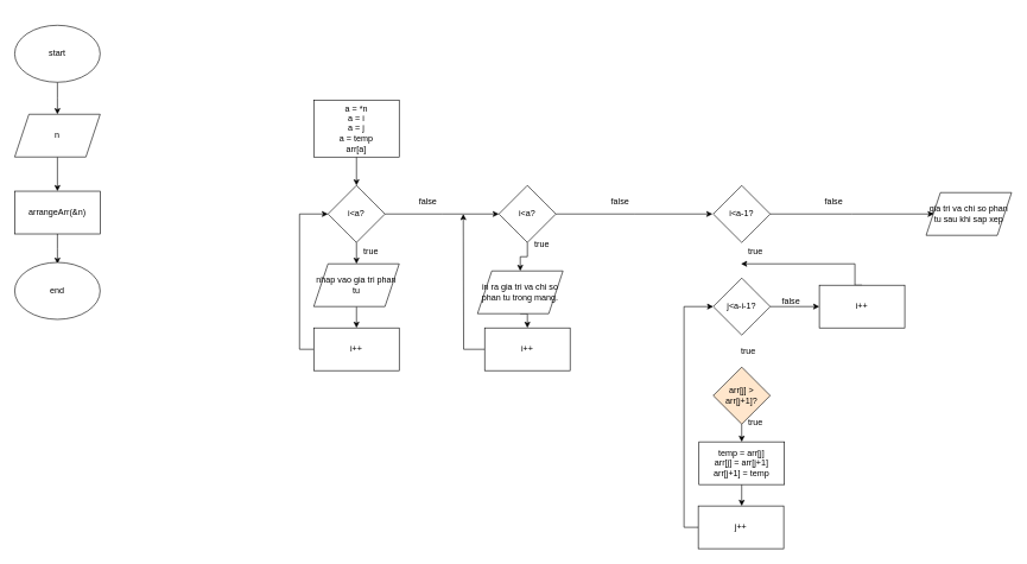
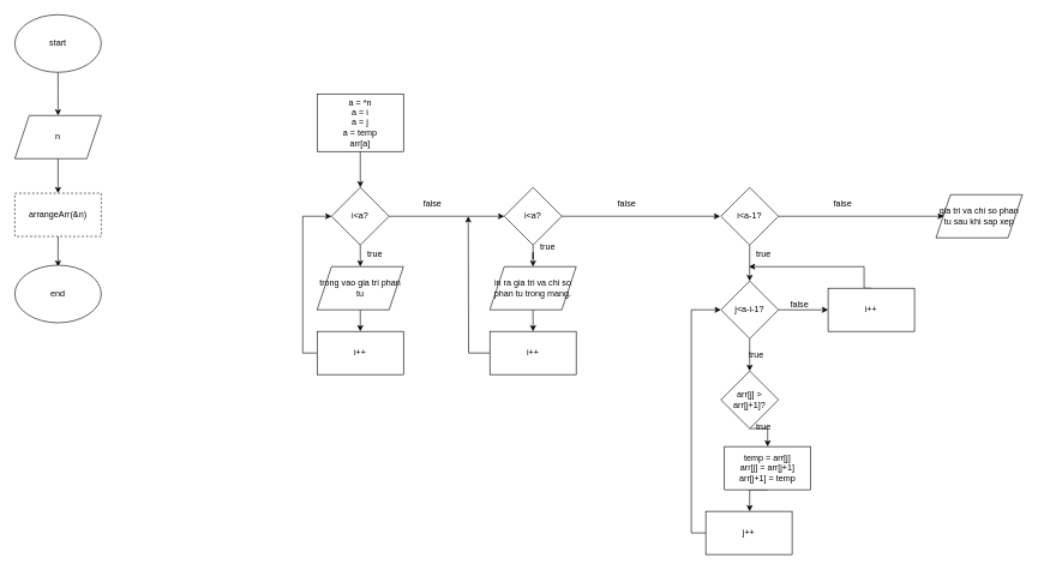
  <mxCell id="0" />
  <mxCell id="1" parent="0" />
  <mxCell id="2" style="edgeStyle=orthogonalEdgeStyle;rounded=0;orthogonalLoop=1;jettySize=auto;html=1;exitX=0.5;exitY=1;exitDx=0;exitDy=0;" edge="1" parent="1" source="3"><mxGeometry relative="1" as="geometry"><mxPoint x="80" y="160" as="targetPoint" /></mxGeometry></mxCell>
- <mxCell id="3" value="start" style="ellipse;whiteSpace=wrap;html=1;" vertex="1" parent="1"><mxGeometry x="20" y="35" width="120" height="80" as="geometry" /></mxCell>
+ <mxCell id="3" value="start" style="ellipse;whiteSpace=wrap;html=1;" vertex="1" parent="1"><mxGeometry x="20" y="20" width="120" height="80" as="geometry" /></mxCell>
  <mxCell id="4" style="edgeStyle=orthogonalEdgeStyle;rounded=0;orthogonalLoop=1;jettySize=auto;html=1;exitX=0.5;exitY=1;exitDx=0;exitDy=0;entryX=0.5;entryY=0;entryDx=0;entryDy=0;" edge="1" parent="1" source="5" target="8"><mxGeometry relative="1" as="geometry" /></mxCell>
- <mxCell id="5" value="a = *n&lt;br&gt;a = i&lt;br&gt;a = j&lt;br&gt;a = temp&lt;br&gt;arr[a]&lt;br&gt;" style="rounded=0;whiteSpace=wrap;html=1;" vertex="1" parent="1"><mxGeometry x="440" y="140" width="120" height="80" as="geometry" /></mxCell>
+ <mxCell id="5" value="a = *n&lt;br&gt;a = i&lt;br&gt;a = j&lt;br&gt;a = temp&lt;br&gt;arr[a]&lt;br&gt;" style="rounded=0;whiteSpace=wrap;html=1;" vertex="1" parent="1"><mxGeometry x="440" y="130" width="120" height="80" as="geometry" /></mxCell>
  <mxCell id="6" style="edgeStyle=orthogonalEdgeStyle;rounded=0;orthogonalLoop=1;jettySize=auto;html=1;exitX=0.5;exitY=1;exitDx=0;exitDy=0;entryX=0.5;entryY=0;entryDx=0;entryDy=0;" edge="1" parent="1" source="8" target="10"><mxGeometry relative="1" as="geometry" /></mxCell>
  <mxCell id="7" style="edgeStyle=orthogonalEdgeStyle;rounded=0;orthogonalLoop=1;jettySize=auto;html=1;exitX=1;exitY=0.5;exitDx=0;exitDy=0;" edge="1" parent="1" source="8"><mxGeometry relative="1" as="geometry"><mxPoint x="700" y="300" as="targetPoint" /></mxGeometry></mxCell>
  <mxCell id="8" value="i&amp;lt;a?" style="rhombus;whiteSpace=wrap;html=1;" vertex="1" parent="1"><mxGeometry x="460" y="260" width="80" height="80" as="geometry" /></mxCell>
  <mxCell id="9" style="edgeStyle=orthogonalEdgeStyle;rounded=0;orthogonalLoop=1;jettySize=auto;html=1;exitX=0.5;exitY=1;exitDx=0;exitDy=0;" edge="1" parent="1" source="10"><mxGeometry relative="1" as="geometry"><mxPoint x="500" y="460" as="targetPoint" /></mxGeometry></mxCell>
- <mxCell id="10" value="nhap vao gia tri phan tu" style="shape=parallelogram;perimeter=parallelogramPerimeter;whiteSpace=wrap;html=1;fixedSize=1;" vertex="1" parent="1"><mxGeometry x="440" y="370" width="120" height="60" as="geometry" /></mxCell>
+ <mxCell id="10" value="trong vao gia tri phan tu" style="shape=parallelogram;perimeter=parallelogramPerimeter;whiteSpace=wrap;html=1;fixedSize=1;" vertex="1" parent="1"><mxGeometry x="440" y="370" width="120" height="60" as="geometry" /></mxCell>
  <mxCell id="11" style="edgeStyle=orthogonalEdgeStyle;rounded=0;orthogonalLoop=1;jettySize=auto;html=1;exitX=0;exitY=0.5;exitDx=0;exitDy=0;entryX=0;entryY=0.5;entryDx=0;entryDy=0;" edge="1" parent="1" source="12" target="8"><mxGeometry relative="1" as="geometry" /></mxCell>
  <mxCell id="12" value="i++" style="rounded=0;whiteSpace=wrap;html=1;" vertex="1" parent="1"><mxGeometry x="440" y="460" width="120" height="60" as="geometry" /></mxCell>
  <mxCell id="13" style="edgeStyle=orthogonalEdgeStyle;rounded=0;orthogonalLoop=1;jettySize=auto;html=1;exitX=0.5;exitY=1;exitDx=0;exitDy=0;" edge="1" parent="1" source="15" target="17"><mxGeometry relative="1" as="geometry" /></mxCell>
  <mxCell id="14" style="edgeStyle=orthogonalEdgeStyle;rounded=0;orthogonalLoop=1;jettySize=auto;html=1;exitX=1;exitY=0.5;exitDx=0;exitDy=0;" edge="1" parent="1" source="15"><mxGeometry relative="1" as="geometry"><mxPoint x="1000" y="300" as="targetPoint" /></mxGeometry></mxCell>
  <mxCell id="15" value="i&amp;lt;a?" style="rhombus;whiteSpace=wrap;html=1;" vertex="1" parent="1"><mxGeometry x="700" y="260" width="80" height="80" as="geometry" /></mxCell>
  <mxCell id="16" style="edgeStyle=orthogonalEdgeStyle;rounded=0;orthogonalLoop=1;jettySize=auto;html=1;exitX=0.5;exitY=1;exitDx=0;exitDy=0;" edge="1" parent="1" source="17"><mxGeometry relative="1" as="geometry"><mxPoint x="740" y="460" as="targetPoint" /></mxGeometry></mxCell>
- <mxCell id="17" value="in ra gia tri va chi so phan tu trong mang." style="shape=parallelogram;perimeter=parallelogramPerimeter;whiteSpace=wrap;html=1;fixedSize=1;" vertex="1" parent="1"><mxGeometry x="670" y="380" width="120" height="60" as="geometry" /></mxCell>
+ <mxCell id="17" value="in ra gia tri va chi so phan tu trong mang." style="shape=parallelogram;perimeter=parallelogramPerimeter;whiteSpace=wrap;html=1;fixedSize=1;" vertex="1" parent="1"><mxGeometry x="680" y="370" width="120" height="60" as="geometry" /></mxCell>
  <mxCell id="18" style="edgeStyle=orthogonalEdgeStyle;rounded=0;orthogonalLoop=1;jettySize=auto;html=1;exitX=0;exitY=0.5;exitDx=0;exitDy=0;" edge="1" parent="1" source="19"><mxGeometry relative="1" as="geometry"><mxPoint x="650" y="300" as="targetPoint" /></mxGeometry></mxCell>
  <mxCell id="19" value="i++" style="rounded=0;whiteSpace=wrap;html=1;" vertex="1" parent="1"><mxGeometry x="680" y="460" width="120" height="60" as="geometry" /></mxCell>
+ <mxCell id="20" style="edgeStyle=orthogonalEdgeStyle;rounded=0;orthogonalLoop=1;jettySize=auto;html=1;exitX=0.5;exitY=1;exitDx=0;exitDy=0;" edge="1" parent="1" source="22" target="25"><mxGeometry relative="1" as="geometry" /></mxCell>
  <mxCell id="21" style="edgeStyle=orthogonalEdgeStyle;rounded=0;orthogonalLoop=1;jettySize=auto;html=1;exitX=1;exitY=0.5;exitDx=0;exitDy=0;" edge="1" parent="1" source="22"><mxGeometry relative="1" as="geometry"><mxPoint x="1310.8" y="300" as="targetPoint" /></mxGeometry></mxCell>
  <mxCell id="22" value="i&amp;lt;a-1?" style="rhombus;whiteSpace=wrap;html=1;" vertex="1" parent="1"><mxGeometry x="1001" y="260" width="80" height="80" as="geometry" /></mxCell>
+ <mxCell id="23" style="edgeStyle=orthogonalEdgeStyle;rounded=0;orthogonalLoop=1;jettySize=auto;html=1;exitX=0.5;exitY=1;exitDx=0;exitDy=0;entryX=0.5;entryY=0;entryDx=0;entryDy=0;" edge="1" parent="1" source="25" target="27"><mxGeometry relative="1" as="geometry" /></mxCell>
  <mxCell id="24" style="edgeStyle=orthogonalEdgeStyle;rounded=0;orthogonalLoop=1;jettySize=auto;html=1;exitX=1;exitY=0.5;exitDx=0;exitDy=0;" edge="1" parent="1" source="25"><mxGeometry relative="1" as="geometry"><mxPoint x="1150" y="430" as="targetPoint" /></mxGeometry></mxCell>
  <mxCell id="25" value="j&amp;lt;a-i-1?" style="rhombus;whiteSpace=wrap;html=1;" vertex="1" parent="1"><mxGeometry x="1001" y="390" width="80" height="80" as="geometry" /></mxCell>
  <mxCell id="26" style="edgeStyle=orthogonalEdgeStyle;rounded=0;orthogonalLoop=1;jettySize=auto;html=1;exitX=0.5;exitY=1;exitDx=0;exitDy=0;entryX=0.5;entryY=0;entryDx=0;entryDy=0;" edge="1" parent="1" source="27" target="29"><mxGeometry relative="1" as="geometry" /></mxCell>
- <mxCell id="27" value="arr[j] &amp;gt; arr[j+1]?" style="rhombus;whiteSpace=wrap;html=1;fillColor=#ffe6cc;" vertex="1" parent="1"><mxGeometry x="1001" y="515" width="80" height="80" as="geometry" /></mxCell>
+ <mxCell id="27" value="arr[j] &amp;gt; arr[j+1]?" style="rhombus;whiteSpace=wrap;html=1;" vertex="1" parent="1"><mxGeometry x="1001" y="515" width="80" height="80" as="geometry" /></mxCell>
  <mxCell id="28" style="edgeStyle=orthogonalEdgeStyle;rounded=0;orthogonalLoop=1;jettySize=auto;html=1;exitX=0.5;exitY=1;exitDx=0;exitDy=0;" edge="1" parent="1" source="29"><mxGeometry relative="1" as="geometry"><mxPoint x="1041" y="710" as="targetPoint" /></mxGeometry></mxCell>
- <mxCell id="29" value="temp = arr[j]&lt;br&gt;arr[j] = arr[j+1]&lt;br&gt;arr[j+1] = temp" style="rounded=0;whiteSpace=wrap;html=1;" vertex="1" parent="1"><mxGeometry x="981" y="620" width="120" height="60" as="geometry" /></mxCell>
+ <mxCell id="29" value="temp = arr[j]&lt;br&gt;arr[j] = arr[j+1]&lt;br&gt;arr[j+1] = temp" style="rounded=0;whiteSpace=wrap;html=1;" vertex="1" parent="1"><mxGeometry x="1006" y="620" width="120" height="60" as="geometry" /></mxCell>
  <mxCell id="30" style="edgeStyle=orthogonalEdgeStyle;rounded=0;orthogonalLoop=1;jettySize=auto;html=1;exitX=0;exitY=0.5;exitDx=0;exitDy=0;entryX=0;entryY=0.5;entryDx=0;entryDy=0;" edge="1" parent="1" source="31" target="25"><mxGeometry relative="1" as="geometry" /></mxCell>
  <mxCell id="31" value="j++" style="rounded=0;whiteSpace=wrap;html=1;" vertex="1" parent="1"><mxGeometry x="980" y="710" width="120" height="60" as="geometry" /></mxCell>
  <mxCell id="32" style="edgeStyle=orthogonalEdgeStyle;rounded=0;orthogonalLoop=1;jettySize=auto;html=1;exitX=0.5;exitY=0;exitDx=0;exitDy=0;" edge="1" parent="1" source="33"><mxGeometry relative="1" as="geometry"><mxPoint x="1040" y="370" as="targetPoint" /><Array as="points"><mxPoint x="1200" y="370" /></Array></mxGeometry></mxCell>
  <mxCell id="33" value="i++" style="rounded=0;whiteSpace=wrap;html=1;" vertex="1" parent="1"><mxGeometry x="1150" y="400" width="120" height="60" as="geometry" /></mxCell>
  <mxCell id="34" value="gia tri va chi so phan tu sau khi sap xep" style="shape=parallelogram;perimeter=parallelogramPerimeter;whiteSpace=wrap;html=1;fixedSize=1;" vertex="1" parent="1"><mxGeometry x="1300" y="270" width="120" height="60" as="geometry" /></mxCell>
  <mxCell id="35" value="true" style="text;html=1;align=center;verticalAlign=middle;resizable=0;points=[];autosize=1;strokeColor=none;fillColor=none;" vertex="1" parent="1"><mxGeometry x="500" y="338" width="40" height="30" as="geometry" /></mxCell>
  <mxCell id="36" value="false" style="text;html=1;align=center;verticalAlign=middle;resizable=0;points=[];autosize=1;strokeColor=none;fillColor=none;" vertex="1" parent="1"><mxGeometry x="575" y="268" width="50" height="30" as="geometry" /></mxCell>
  <mxCell id="37" value="true" style="text;html=1;align=center;verticalAlign=middle;resizable=0;points=[];autosize=1;strokeColor=none;fillColor=none;" vertex="1" parent="1"><mxGeometry x="740" y="328" width="40" height="30" as="geometry" /></mxCell>
  <mxCell id="38" value="false" style="text;html=1;align=center;verticalAlign=middle;resizable=0;points=[];autosize=1;strokeColor=none;fillColor=none;" vertex="1" parent="1"><mxGeometry x="845" y="268" width="50" height="30" as="geometry" /></mxCell>
  <mxCell id="39" value="false" style="text;html=1;align=center;verticalAlign=middle;resizable=0;points=[];autosize=1;strokeColor=none;fillColor=none;" vertex="1" parent="1"><mxGeometry x="1145" y="268" width="50" height="30" as="geometry" /></mxCell>
  <mxCell id="40" value="true" style="text;html=1;align=center;verticalAlign=middle;resizable=0;points=[];autosize=1;strokeColor=none;fillColor=none;" vertex="1" parent="1"><mxGeometry x="1040" y="338" width="40" height="30" as="geometry" /></mxCell>
  <mxCell id="41" value="false" style="text;html=1;align=center;verticalAlign=middle;resizable=0;points=[];autosize=1;strokeColor=none;fillColor=none;" vertex="1" parent="1"><mxGeometry x="1085" y="408" width="50" height="30" as="geometry" /></mxCell>
  <mxCell id="42" value="true" style="text;html=1;align=center;verticalAlign=middle;resizable=0;points=[];autosize=1;strokeColor=none;fillColor=none;" vertex="1" parent="1"><mxGeometry x="1030" y="478" width="40" height="30" as="geometry" /></mxCell>
  <mxCell id="43" value="true" style="text;html=1;align=center;verticalAlign=middle;resizable=0;points=[];autosize=1;strokeColor=none;fillColor=none;" vertex="1" parent="1"><mxGeometry x="1040" y="578" width="40" height="30" as="geometry" /></mxCell>
  <mxCell id="44" style="edgeStyle=orthogonalEdgeStyle;rounded=0;orthogonalLoop=1;jettySize=auto;html=1;exitX=0.5;exitY=1;exitDx=0;exitDy=0;entryX=0.5;entryY=0;entryDx=0;entryDy=0;" edge="1" parent="1" source="45" target="47"><mxGeometry relative="1" as="geometry" /></mxCell>
  <mxCell id="45" value="n" style="shape=parallelogram;perimeter=parallelogramPerimeter;whiteSpace=wrap;html=1;fixedSize=1;" vertex="1" parent="1"><mxGeometry x="20" y="160" width="120" height="60" as="geometry" /></mxCell>
  <mxCell id="46" style="edgeStyle=orthogonalEdgeStyle;rounded=0;orthogonalLoop=1;jettySize=auto;html=1;exitX=0.5;exitY=1;exitDx=0;exitDy=0;" edge="1" parent="1" source="47"><mxGeometry relative="1" as="geometry"><mxPoint x="80" y="370" as="targetPoint" /></mxGeometry></mxCell>
- <mxCell id="47" value="arrangeArr(&amp;amp;n)" style="rounded=0;whiteSpace=wrap;html=1;" vertex="1" parent="1"><mxGeometry x="20" y="268" width="120" height="60" as="geometry" /></mxCell>
+ <mxCell id="47" value="arrangeArr(&amp;amp;n)" style="rounded=0;whiteSpace=wrap;html=1;dashed=1;" vertex="1" parent="1"><mxGeometry x="20" y="268" width="120" height="60" as="geometry" /></mxCell>
  <mxCell id="48" value="end" style="ellipse;whiteSpace=wrap;html=1;" vertex="1" parent="1"><mxGeometry x="20" y="368" width="120" height="80" as="geometry" /></mxCell>
